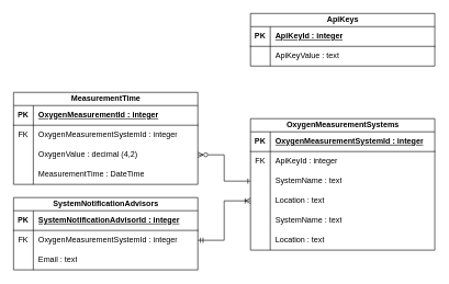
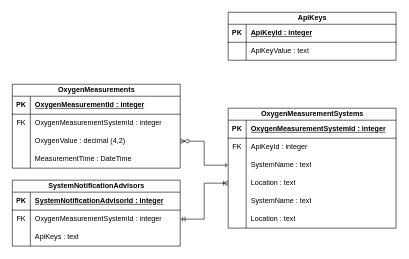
  <mxCell id="0" />
  <mxCell id="1" parent="0" />
- <mxCell id="2" value="MeasurementTime" style="shape=table;startSize=20;container=1;collapsible=1;childLayout=tableLayout;fixedRows=1;rowLines=0;fontStyle=1;align=center;resizeLast=1;html=1;" parent="1" vertex="1"><mxGeometry x="20" y="140" width="280" height="140.0" as="geometry" /></mxCell>
+ <mxCell id="2" value="OxygenMeasurements" style="shape=table;startSize=20;container=1;collapsible=1;childLayout=tableLayout;fixedRows=1;rowLines=0;fontStyle=1;align=center;resizeLast=1;html=1;" parent="1" vertex="1"><mxGeometry x="20" y="140" width="280" height="140.0" as="geometry" /></mxCell>
  <mxCell id="3" value="" style="shape=tableRow;horizontal=0;startSize=0;swimlaneHead=0;swimlaneBody=0;fillColor=none;collapsible=0;dropTarget=0;points=[[0,0.5],[1,0.5]];portConstraint=eastwest;top=0;left=0;right=0;bottom=1;" parent="2" vertex="1"><mxGeometry y="20" width="280" height="30" as="geometry" /></mxCell>
  <mxCell id="4" value="PK" style="shape=partialRectangle;connectable=0;fillColor=none;top=0;left=0;bottom=0;right=0;fontStyle=1;overflow=hidden;whiteSpace=wrap;html=1;" parent="3" vertex="1"><mxGeometry width="30" height="30" as="geometry"><mxRectangle width="30" height="30" as="alternateBounds" /></mxGeometry></mxCell>
  <mxCell id="5" value="OxygenMeasurementId : integer" style="shape=partialRectangle;connectable=0;fillColor=none;top=0;left=0;bottom=0;right=0;align=left;spacingLeft=6;fontStyle=5;overflow=hidden;whiteSpace=wrap;html=1;" parent="3" vertex="1"><mxGeometry x="30" width="250" height="30" as="geometry"><mxRectangle width="250" height="30" as="alternateBounds" /></mxGeometry></mxCell>
  <mxCell id="6" value="" style="shape=tableRow;horizontal=0;startSize=0;swimlaneHead=0;swimlaneBody=0;fillColor=none;collapsible=0;dropTarget=0;points=[[0,0.5],[1,0.5]];portConstraint=eastwest;top=0;left=0;right=0;bottom=0;" parent="2" vertex="1"><mxGeometry y="50" width="280" height="30" as="geometry" /></mxCell>
  <mxCell id="7" value="FK" style="shape=partialRectangle;connectable=0;fillColor=none;top=0;left=0;bottom=0;right=0;editable=1;overflow=hidden;whiteSpace=wrap;html=1;" parent="6" vertex="1"><mxGeometry width="30" height="30" as="geometry"><mxRectangle width="30" height="30" as="alternateBounds" /></mxGeometry></mxCell>
  <mxCell id="8" value="OxygenMeasurementSystemId : integer" style="shape=partialRectangle;connectable=0;fillColor=none;top=0;left=0;bottom=0;right=0;align=left;spacingLeft=6;overflow=hidden;whiteSpace=wrap;html=1;" parent="6" vertex="1"><mxGeometry x="30" width="250" height="30" as="geometry"><mxRectangle width="250" height="30" as="alternateBounds" /></mxGeometry></mxCell>
  <mxCell id="9" value="" style="shape=tableRow;horizontal=0;startSize=0;swimlaneHead=0;swimlaneBody=0;fillColor=none;collapsible=0;dropTarget=0;points=[[0,0.5],[1,0.5]];portConstraint=eastwest;top=0;left=0;right=0;bottom=0;" parent="2" vertex="1"><mxGeometry y="80" width="280" height="30" as="geometry" /></mxCell>
  <mxCell id="10" value="" style="shape=partialRectangle;connectable=0;fillColor=none;top=0;left=0;bottom=0;right=0;editable=1;overflow=hidden;whiteSpace=wrap;html=1;" parent="9" vertex="1"><mxGeometry width="30" height="30" as="geometry"><mxRectangle width="30" height="30" as="alternateBounds" /></mxGeometry></mxCell>
  <mxCell id="11" value="OxygenValue : decimal (4,2)" style="shape=partialRectangle;connectable=0;fillColor=none;top=0;left=0;bottom=0;right=0;align=left;spacingLeft=6;overflow=hidden;whiteSpace=wrap;html=1;" parent="9" vertex="1"><mxGeometry x="30" width="250" height="30" as="geometry"><mxRectangle width="250" height="30" as="alternateBounds" /></mxGeometry></mxCell>
  <mxCell id="12" value="" style="shape=tableRow;horizontal=0;startSize=0;swimlaneHead=0;swimlaneBody=0;fillColor=none;collapsible=0;dropTarget=0;points=[[0,0.5],[1,0.5]];portConstraint=eastwest;top=0;left=0;right=0;bottom=0;" parent="2" vertex="1"><mxGeometry y="110" width="280" height="30" as="geometry" /></mxCell>
  <mxCell id="13" value="" style="shape=partialRectangle;connectable=0;fillColor=none;top=0;left=0;bottom=0;right=0;editable=1;overflow=hidden;whiteSpace=wrap;html=1;" parent="12" vertex="1"><mxGeometry width="30" height="30" as="geometry"><mxRectangle width="30" height="30" as="alternateBounds" /></mxGeometry></mxCell>
  <mxCell id="14" value="MeasurementTime : DateTime" style="shape=partialRectangle;connectable=0;fillColor=none;top=0;left=0;bottom=0;right=0;align=left;spacingLeft=6;overflow=hidden;whiteSpace=wrap;html=1;" parent="12" vertex="1"><mxGeometry x="30" width="250" height="30" as="geometry"><mxRectangle width="250" height="30" as="alternateBounds" /></mxGeometry></mxCell>
  <mxCell id="15" value="ApiKeys" style="shape=table;startSize=20;container=1;collapsible=1;childLayout=tableLayout;fixedRows=1;rowLines=0;fontStyle=1;align=center;resizeLast=1;html=1;" parent="1" vertex="1"><mxGeometry x="380" y="20" width="280" height="80" as="geometry" /></mxCell>
  <mxCell id="16" value="" style="shape=tableRow;horizontal=0;startSize=0;swimlaneHead=0;swimlaneBody=0;fillColor=none;collapsible=0;dropTarget=0;points=[[0,0.5],[1,0.5]];portConstraint=eastwest;top=0;left=0;right=0;bottom=1;" parent="15" vertex="1"><mxGeometry y="20" width="280" height="30" as="geometry" /></mxCell>
  <mxCell id="17" value="PK" style="shape=partialRectangle;connectable=0;fillColor=none;top=0;left=0;bottom=0;right=0;fontStyle=1;overflow=hidden;whiteSpace=wrap;html=1;" parent="16" vertex="1"><mxGeometry width="30" height="30" as="geometry"><mxRectangle width="30" height="30" as="alternateBounds" /></mxGeometry></mxCell>
  <mxCell id="18" value="ApiKeyId : integer" style="shape=partialRectangle;connectable=0;fillColor=none;top=0;left=0;bottom=0;right=0;align=left;spacingLeft=6;fontStyle=5;overflow=hidden;whiteSpace=wrap;html=1;" parent="16" vertex="1"><mxGeometry x="30" width="250" height="30" as="geometry"><mxRectangle width="250" height="30" as="alternateBounds" /></mxGeometry></mxCell>
  <mxCell id="19" value="" style="shape=tableRow;horizontal=0;startSize=0;swimlaneHead=0;swimlaneBody=0;fillColor=none;collapsible=0;dropTarget=0;points=[[0,0.5],[1,0.5]];portConstraint=eastwest;top=0;left=0;right=0;bottom=0;" parent="15" vertex="1"><mxGeometry y="50" width="280" height="30" as="geometry" /></mxCell>
  <mxCell id="20" value="" style="shape=partialRectangle;connectable=0;fillColor=none;top=0;left=0;bottom=0;right=0;editable=1;overflow=hidden;whiteSpace=wrap;html=1;" parent="19" vertex="1"><mxGeometry width="30" height="30" as="geometry"><mxRectangle width="30" height="30" as="alternateBounds" /></mxGeometry></mxCell>
  <mxCell id="21" value="ApiKeyValue : text" style="shape=partialRectangle;connectable=0;fillColor=none;top=0;left=0;bottom=0;right=0;align=left;spacingLeft=6;overflow=hidden;whiteSpace=wrap;html=1;" parent="19" vertex="1"><mxGeometry x="30" width="250" height="30" as="geometry"><mxRectangle width="250" height="30" as="alternateBounds" /></mxGeometry></mxCell>
  <mxCell id="22" value="OxygenMeasurementSystems" style="shape=table;startSize=20;container=1;collapsible=1;childLayout=tableLayout;fixedRows=1;rowLines=0;fontStyle=1;align=center;resizeLast=1;html=1;" parent="1" vertex="1"><mxGeometry x="380" y="180" width="280" height="200" as="geometry" /></mxCell>
  <mxCell id="23" value="" style="shape=tableRow;horizontal=0;startSize=0;swimlaneHead=0;swimlaneBody=0;fillColor=none;collapsible=0;dropTarget=0;points=[[0,0.5],[1,0.5]];portConstraint=eastwest;top=0;left=0;right=0;bottom=1;" parent="22" vertex="1"><mxGeometry y="20" width="280" height="30" as="geometry" /></mxCell>
  <mxCell id="24" value="PK" style="shape=partialRectangle;connectable=0;fillColor=none;top=0;left=0;bottom=0;right=0;fontStyle=1;overflow=hidden;whiteSpace=wrap;html=1;" parent="23" vertex="1"><mxGeometry width="30" height="30" as="geometry"><mxRectangle width="30" height="30" as="alternateBounds" /></mxGeometry></mxCell>
  <mxCell id="25" value="OxygenMeasurementSystemId : integer" style="shape=partialRectangle;connectable=0;fillColor=none;top=0;left=0;bottom=0;right=0;align=left;spacingLeft=6;fontStyle=5;overflow=hidden;whiteSpace=wrap;html=1;" parent="23" vertex="1"><mxGeometry x="30" width="250" height="30" as="geometry"><mxRectangle width="250" height="30" as="alternateBounds" /></mxGeometry></mxCell>
  <mxCell id="26" value="" style="shape=tableRow;horizontal=0;startSize=0;swimlaneHead=0;swimlaneBody=0;fillColor=none;collapsible=0;dropTarget=0;points=[[0,0.5],[1,0.5]];portConstraint=eastwest;top=0;left=0;right=0;bottom=0;" parent="22" vertex="1"><mxGeometry y="50" width="280" height="30" as="geometry" /></mxCell>
  <mxCell id="27" value="FK" style="shape=partialRectangle;connectable=0;fillColor=none;top=0;left=0;bottom=0;right=0;editable=1;overflow=hidden;whiteSpace=wrap;html=1;" parent="26" vertex="1"><mxGeometry width="30" height="30" as="geometry"><mxRectangle width="30" height="30" as="alternateBounds" /></mxGeometry></mxCell>
  <mxCell id="28" value="ApiKeyId : integer" style="shape=partialRectangle;connectable=0;fillColor=none;top=0;left=0;bottom=0;right=0;align=left;spacingLeft=6;overflow=hidden;whiteSpace=wrap;html=1;" parent="26" vertex="1"><mxGeometry x="30" width="250" height="30" as="geometry"><mxRectangle width="250" height="30" as="alternateBounds" /></mxGeometry></mxCell>
  <mxCell id="29" value="" style="shape=tableRow;horizontal=0;startSize=0;swimlaneHead=0;swimlaneBody=0;fillColor=none;collapsible=0;dropTarget=0;points=[[0,0.5],[1,0.5]];portConstraint=eastwest;top=0;left=0;right=0;bottom=0;" parent="22" vertex="1"><mxGeometry y="80" width="280" height="30" as="geometry" /></mxCell>
  <mxCell id="30" value="" style="shape=partialRectangle;connectable=0;fillColor=none;top=0;left=0;bottom=0;right=0;editable=1;overflow=hidden;whiteSpace=wrap;html=1;" parent="29" vertex="1"><mxGeometry width="30" height="30" as="geometry"><mxRectangle width="30" height="30" as="alternateBounds" /></mxGeometry></mxCell>
  <mxCell id="31" value="SystemName : text" style="shape=partialRectangle;connectable=0;fillColor=none;top=0;left=0;bottom=0;right=0;align=left;spacingLeft=6;overflow=hidden;whiteSpace=wrap;html=1;" parent="29" vertex="1"><mxGeometry x="30" width="250" height="30" as="geometry"><mxRectangle width="250" height="30" as="alternateBounds" /></mxGeometry></mxCell>
  <mxCell id="32" value="" style="shape=tableRow;horizontal=0;startSize=0;swimlaneHead=0;swimlaneBody=0;fillColor=none;collapsible=0;dropTarget=0;points=[[0,0.5],[1,0.5]];portConstraint=eastwest;top=0;left=0;right=0;bottom=0;" parent="22" vertex="1"><mxGeometry y="110" width="280" height="30" as="geometry" /></mxCell>
  <mxCell id="33" value="" style="shape=partialRectangle;connectable=0;fillColor=none;top=0;left=0;bottom=0;right=0;editable=1;overflow=hidden;whiteSpace=wrap;html=1;" parent="32" vertex="1"><mxGeometry width="30" height="30" as="geometry"><mxRectangle width="30" height="30" as="alternateBounds" /></mxGeometry></mxCell>
  <mxCell id="34" value="Location : text" style="shape=partialRectangle;connectable=0;fillColor=none;top=0;left=0;bottom=0;right=0;align=left;spacingLeft=6;overflow=hidden;whiteSpace=wrap;html=1;" parent="32" vertex="1"><mxGeometry x="30" width="250" height="30" as="geometry"><mxRectangle width="250" height="30" as="alternateBounds" /></mxGeometry></mxCell>
  <mxCell id="35" value="" style="shape=tableRow;horizontal=0;startSize=0;swimlaneHead=0;swimlaneBody=0;fillColor=none;collapsible=0;dropTarget=0;points=[[0,0.5],[1,0.5]];portConstraint=eastwest;top=0;left=0;right=0;bottom=0;" parent="22" vertex="1"><mxGeometry y="140" width="280" height="30" as="geometry" /></mxCell>
  <mxCell id="36" value="" style="shape=partialRectangle;connectable=0;fillColor=none;top=0;left=0;bottom=0;right=0;editable=1;overflow=hidden;whiteSpace=wrap;html=1;" parent="35" vertex="1"><mxGeometry width="30" height="30" as="geometry"><mxRectangle width="30" height="30" as="alternateBounds" /></mxGeometry></mxCell>
  <mxCell id="37" value="SystemName : text" style="shape=partialRectangle;connectable=0;fillColor=none;top=0;left=0;bottom=0;right=0;align=left;spacingLeft=6;overflow=hidden;whiteSpace=wrap;html=1;" parent="35" vertex="1"><mxGeometry x="30" width="250" height="30" as="geometry"><mxRectangle width="250" height="30" as="alternateBounds" /></mxGeometry></mxCell>
  <mxCell id="38" value="" style="shape=tableRow;horizontal=0;startSize=0;swimlaneHead=0;swimlaneBody=0;fillColor=none;collapsible=0;dropTarget=0;points=[[0,0.5],[1,0.5]];portConstraint=eastwest;top=0;left=0;right=0;bottom=0;" parent="22" vertex="1"><mxGeometry y="170" width="280" height="30" as="geometry" /></mxCell>
  <mxCell id="39" value="" style="shape=partialRectangle;connectable=0;fillColor=none;top=0;left=0;bottom=0;right=0;editable=1;overflow=hidden;whiteSpace=wrap;html=1;" parent="38" vertex="1"><mxGeometry width="30" height="30" as="geometry"><mxRectangle width="30" height="30" as="alternateBounds" /></mxGeometry></mxCell>
  <mxCell id="40" value="Location : text" style="shape=partialRectangle;connectable=0;fillColor=none;top=0;left=0;bottom=0;right=0;align=left;spacingLeft=6;overflow=hidden;whiteSpace=wrap;html=1;" parent="38" vertex="1"><mxGeometry x="30" width="250" height="30" as="geometry"><mxRectangle width="250" height="30" as="alternateBounds" /></mxGeometry></mxCell>
  <mxCell id="41" value="" style="shape=tableRow;horizontal=0;startSize=0;swimlaneHead=0;swimlaneBody=0;fillColor=none;collapsible=0;dropTarget=0;points=[[0,0.5],[1,0.5]];portConstraint=eastwest;top=0;left=0;right=0;bottom=0;swimlaneFillColor=none;" parent="1" vertex="1"><mxGeometry x="190" y="250" width="230" height="30" as="geometry" /></mxCell>
  <mxCell id="42" value="SystemNotificationAdvisors" style="shape=table;startSize=20;container=1;collapsible=1;childLayout=tableLayout;fixedRows=1;rowLines=0;fontStyle=1;align=center;resizeLast=1;html=1;" parent="1" vertex="1"><mxGeometry x="20" y="300" width="280" height="110" as="geometry" /></mxCell>
  <mxCell id="43" value="" style="shape=tableRow;horizontal=0;startSize=0;swimlaneHead=0;swimlaneBody=0;fillColor=none;collapsible=0;dropTarget=0;points=[[0,0.5],[1,0.5]];portConstraint=eastwest;top=0;left=0;right=0;bottom=1;" parent="42" vertex="1"><mxGeometry y="20" width="280" height="30" as="geometry" /></mxCell>
  <mxCell id="44" value="PK" style="shape=partialRectangle;connectable=0;fillColor=none;top=0;left=0;bottom=0;right=0;fontStyle=1;overflow=hidden;whiteSpace=wrap;html=1;" parent="43" vertex="1"><mxGeometry width="30" height="30" as="geometry"><mxRectangle width="30" height="30" as="alternateBounds" /></mxGeometry></mxCell>
  <mxCell id="45" value="SystemNotificationAdvisorId : integer" style="shape=partialRectangle;connectable=0;fillColor=none;top=0;left=0;bottom=0;right=0;align=left;spacingLeft=6;fontStyle=5;overflow=hidden;whiteSpace=wrap;html=1;" parent="43" vertex="1"><mxGeometry x="30" width="250" height="30" as="geometry"><mxRectangle width="250" height="30" as="alternateBounds" /></mxGeometry></mxCell>
  <mxCell id="46" value="" style="shape=tableRow;horizontal=0;startSize=0;swimlaneHead=0;swimlaneBody=0;fillColor=none;collapsible=0;dropTarget=0;points=[[0,0.5],[1,0.5]];portConstraint=eastwest;top=0;left=0;right=0;bottom=0;" parent="42" vertex="1"><mxGeometry y="50" width="280" height="30" as="geometry" /></mxCell>
  <mxCell id="47" value="FK" style="shape=partialRectangle;connectable=0;fillColor=none;top=0;left=0;bottom=0;right=0;editable=1;overflow=hidden;whiteSpace=wrap;html=1;" parent="46" vertex="1"><mxGeometry width="30" height="30" as="geometry"><mxRectangle width="30" height="30" as="alternateBounds" /></mxGeometry></mxCell>
  <mxCell id="48" value="OxygenMeasurementSystemId : integer" style="shape=partialRectangle;connectable=0;fillColor=none;top=0;left=0;bottom=0;right=0;align=left;spacingLeft=6;overflow=hidden;whiteSpace=wrap;html=1;" parent="46" vertex="1"><mxGeometry x="30" width="250" height="30" as="geometry"><mxRectangle width="250" height="30" as="alternateBounds" /></mxGeometry></mxCell>
  <mxCell id="49" value="" style="shape=tableRow;horizontal=0;startSize=0;swimlaneHead=0;swimlaneBody=0;fillColor=none;collapsible=0;dropTarget=0;points=[[0,0.5],[1,0.5]];portConstraint=eastwest;top=0;left=0;right=0;bottom=0;" parent="42" vertex="1"><mxGeometry y="80" width="280" height="30" as="geometry" /></mxCell>
  <mxCell id="50" value="" style="shape=partialRectangle;connectable=0;fillColor=none;top=0;left=0;bottom=0;right=0;editable=1;overflow=hidden;whiteSpace=wrap;html=1;" parent="49" vertex="1"><mxGeometry width="30" height="30" as="geometry"><mxRectangle width="30" height="30" as="alternateBounds" /></mxGeometry></mxCell>
- <mxCell id="51" value="Email : text" style="shape=partialRectangle;connectable=0;fillColor=none;top=0;left=0;bottom=0;right=0;align=left;spacingLeft=6;overflow=hidden;whiteSpace=wrap;html=1;" parent="49" vertex="1"><mxGeometry x="30" width="250" height="30" as="geometry"><mxRectangle width="250" height="30" as="alternateBounds" /></mxGeometry></mxCell>
+ <mxCell id="51" value="ApiKeys : text" style="shape=partialRectangle;connectable=0;fillColor=none;top=0;left=0;bottom=0;right=0;align=left;spacingLeft=6;overflow=hidden;whiteSpace=wrap;html=1;" parent="49" vertex="1"><mxGeometry x="30" width="250" height="30" as="geometry"><mxRectangle width="250" height="30" as="alternateBounds" /></mxGeometry></mxCell>
  <mxCell id="52" style="edgeStyle=orthogonalEdgeStyle;rounded=0;orthogonalLoop=1;jettySize=auto;html=1;endArrow=ERone;endFill=0;startArrow=ERzeroToMany;startFill=0;" parent="1" source="9" target="29" edge="1"><mxGeometry relative="1" as="geometry" /></mxCell>
  <mxCell id="53" style="edgeStyle=orthogonalEdgeStyle;rounded=0;orthogonalLoop=1;jettySize=auto;html=1;entryX=0;entryY=0.5;entryDx=0;entryDy=0;endArrow=ERoneToMany;endFill=0;startArrow=ERmandOne;startFill=0;" parent="1" source="46" target="32" edge="1"><mxGeometry relative="1" as="geometry" /></mxCell>
